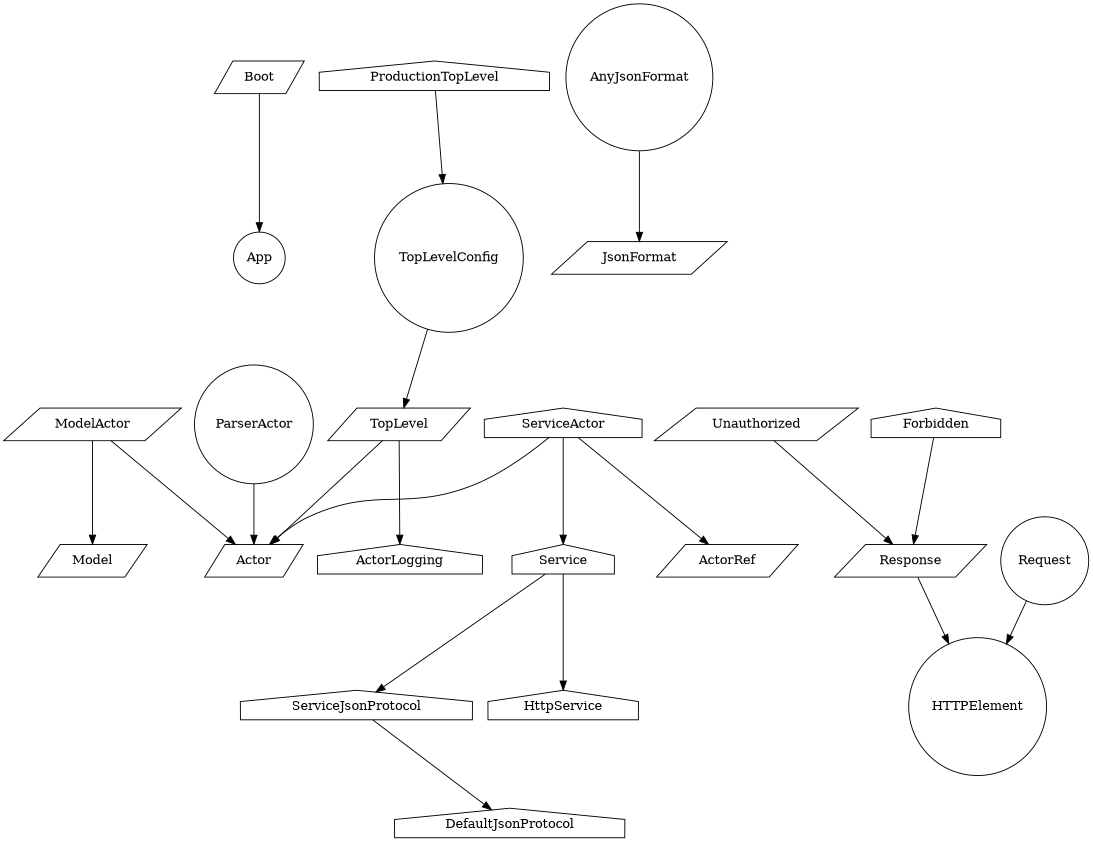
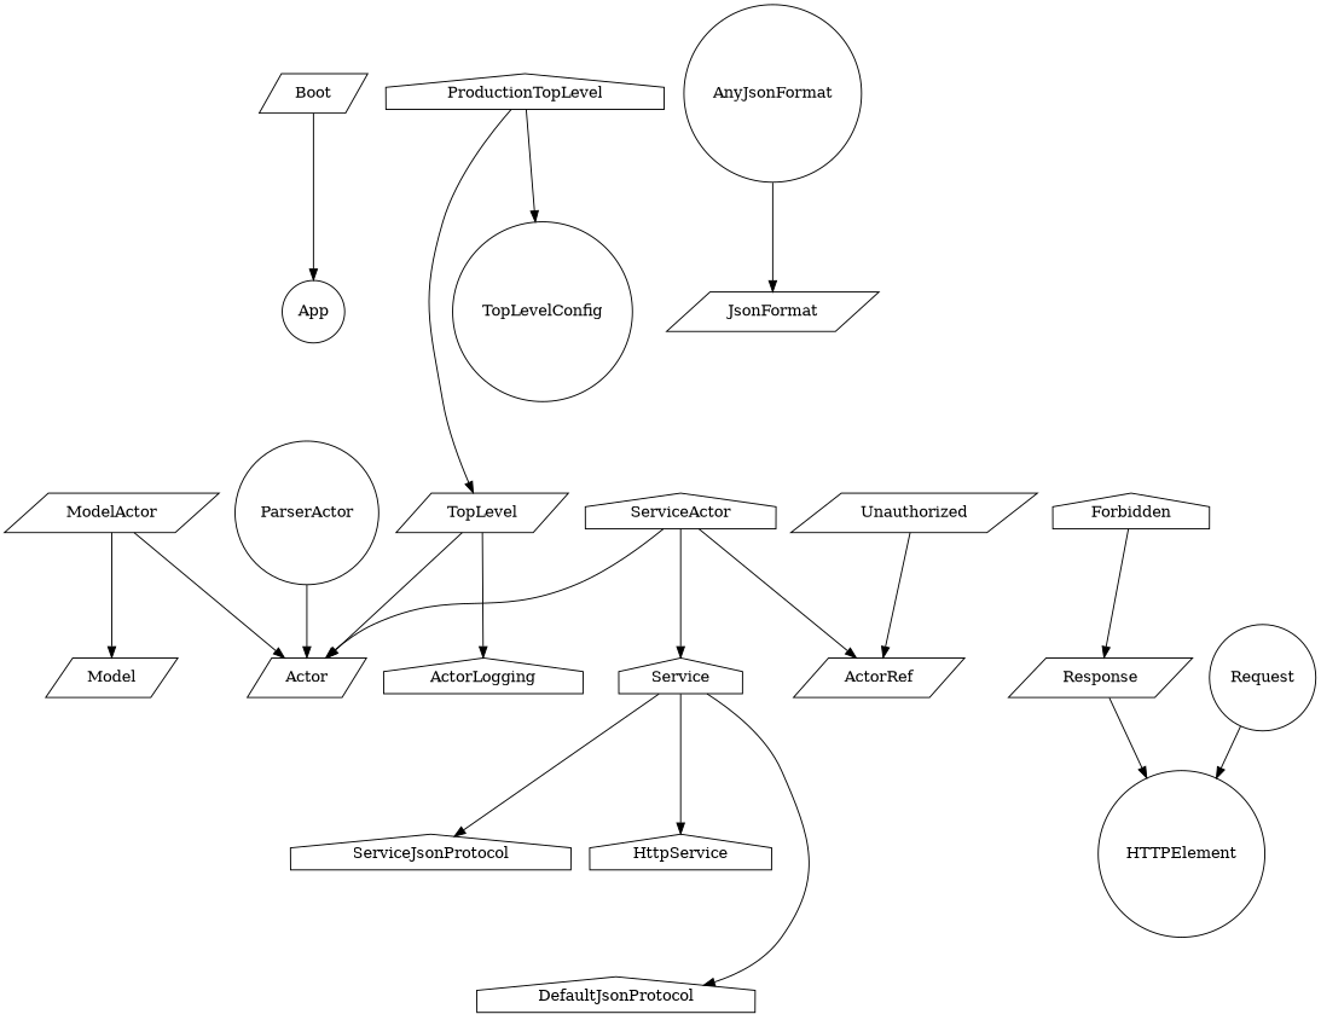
  digraph {
    node [shape=parallelogram]
    App [shape=circle]
    Boot
    ProductionTopLevel [shape=house]
    TopLevel
    TopLevelConfig [shape=circle]
    Actor
    ActorLogging [shape=house]
    ModelActor
    Model
    HTTPElement [shape=circle]
    Response
    Forbidden [shape=house]
    Unauthorized
    Request [shape=circle]
    ParserActor [shape=circle]
    ServiceActor [shape=house]
    ActorRef
    Service [shape=house]
    HttpService [shape=house]
    ServiceJsonProtocol [shape=house]
    DefaultJsonProtocol [shape=house]
    AnyJsonFormat [shape=circle]
    JsonFormat
    Boot -> App
-   TopLevelConfig -> TopLevel
+   ProductionTopLevel -> TopLevel
    ProductionTopLevel -> TopLevelConfig
    TopLevel -> Actor
    TopLevel -> ActorLogging
    ModelActor -> Actor
    ModelActor -> Model
    Response -> HTTPElement
    Forbidden -> Response
-   Unauthorized -> Response
+   Unauthorized -> ActorRef
    Request -> HTTPElement
    ParserActor -> Actor
    ServiceActor -> Actor
    ServiceActor -> ActorRef
    ServiceActor -> Service
    Service -> HttpService
    Service -> ServiceJsonProtocol
-   ServiceJsonProtocol -> DefaultJsonProtocol
+   Service -> DefaultJsonProtocol
    AnyJsonFormat -> JsonFormat
  }
